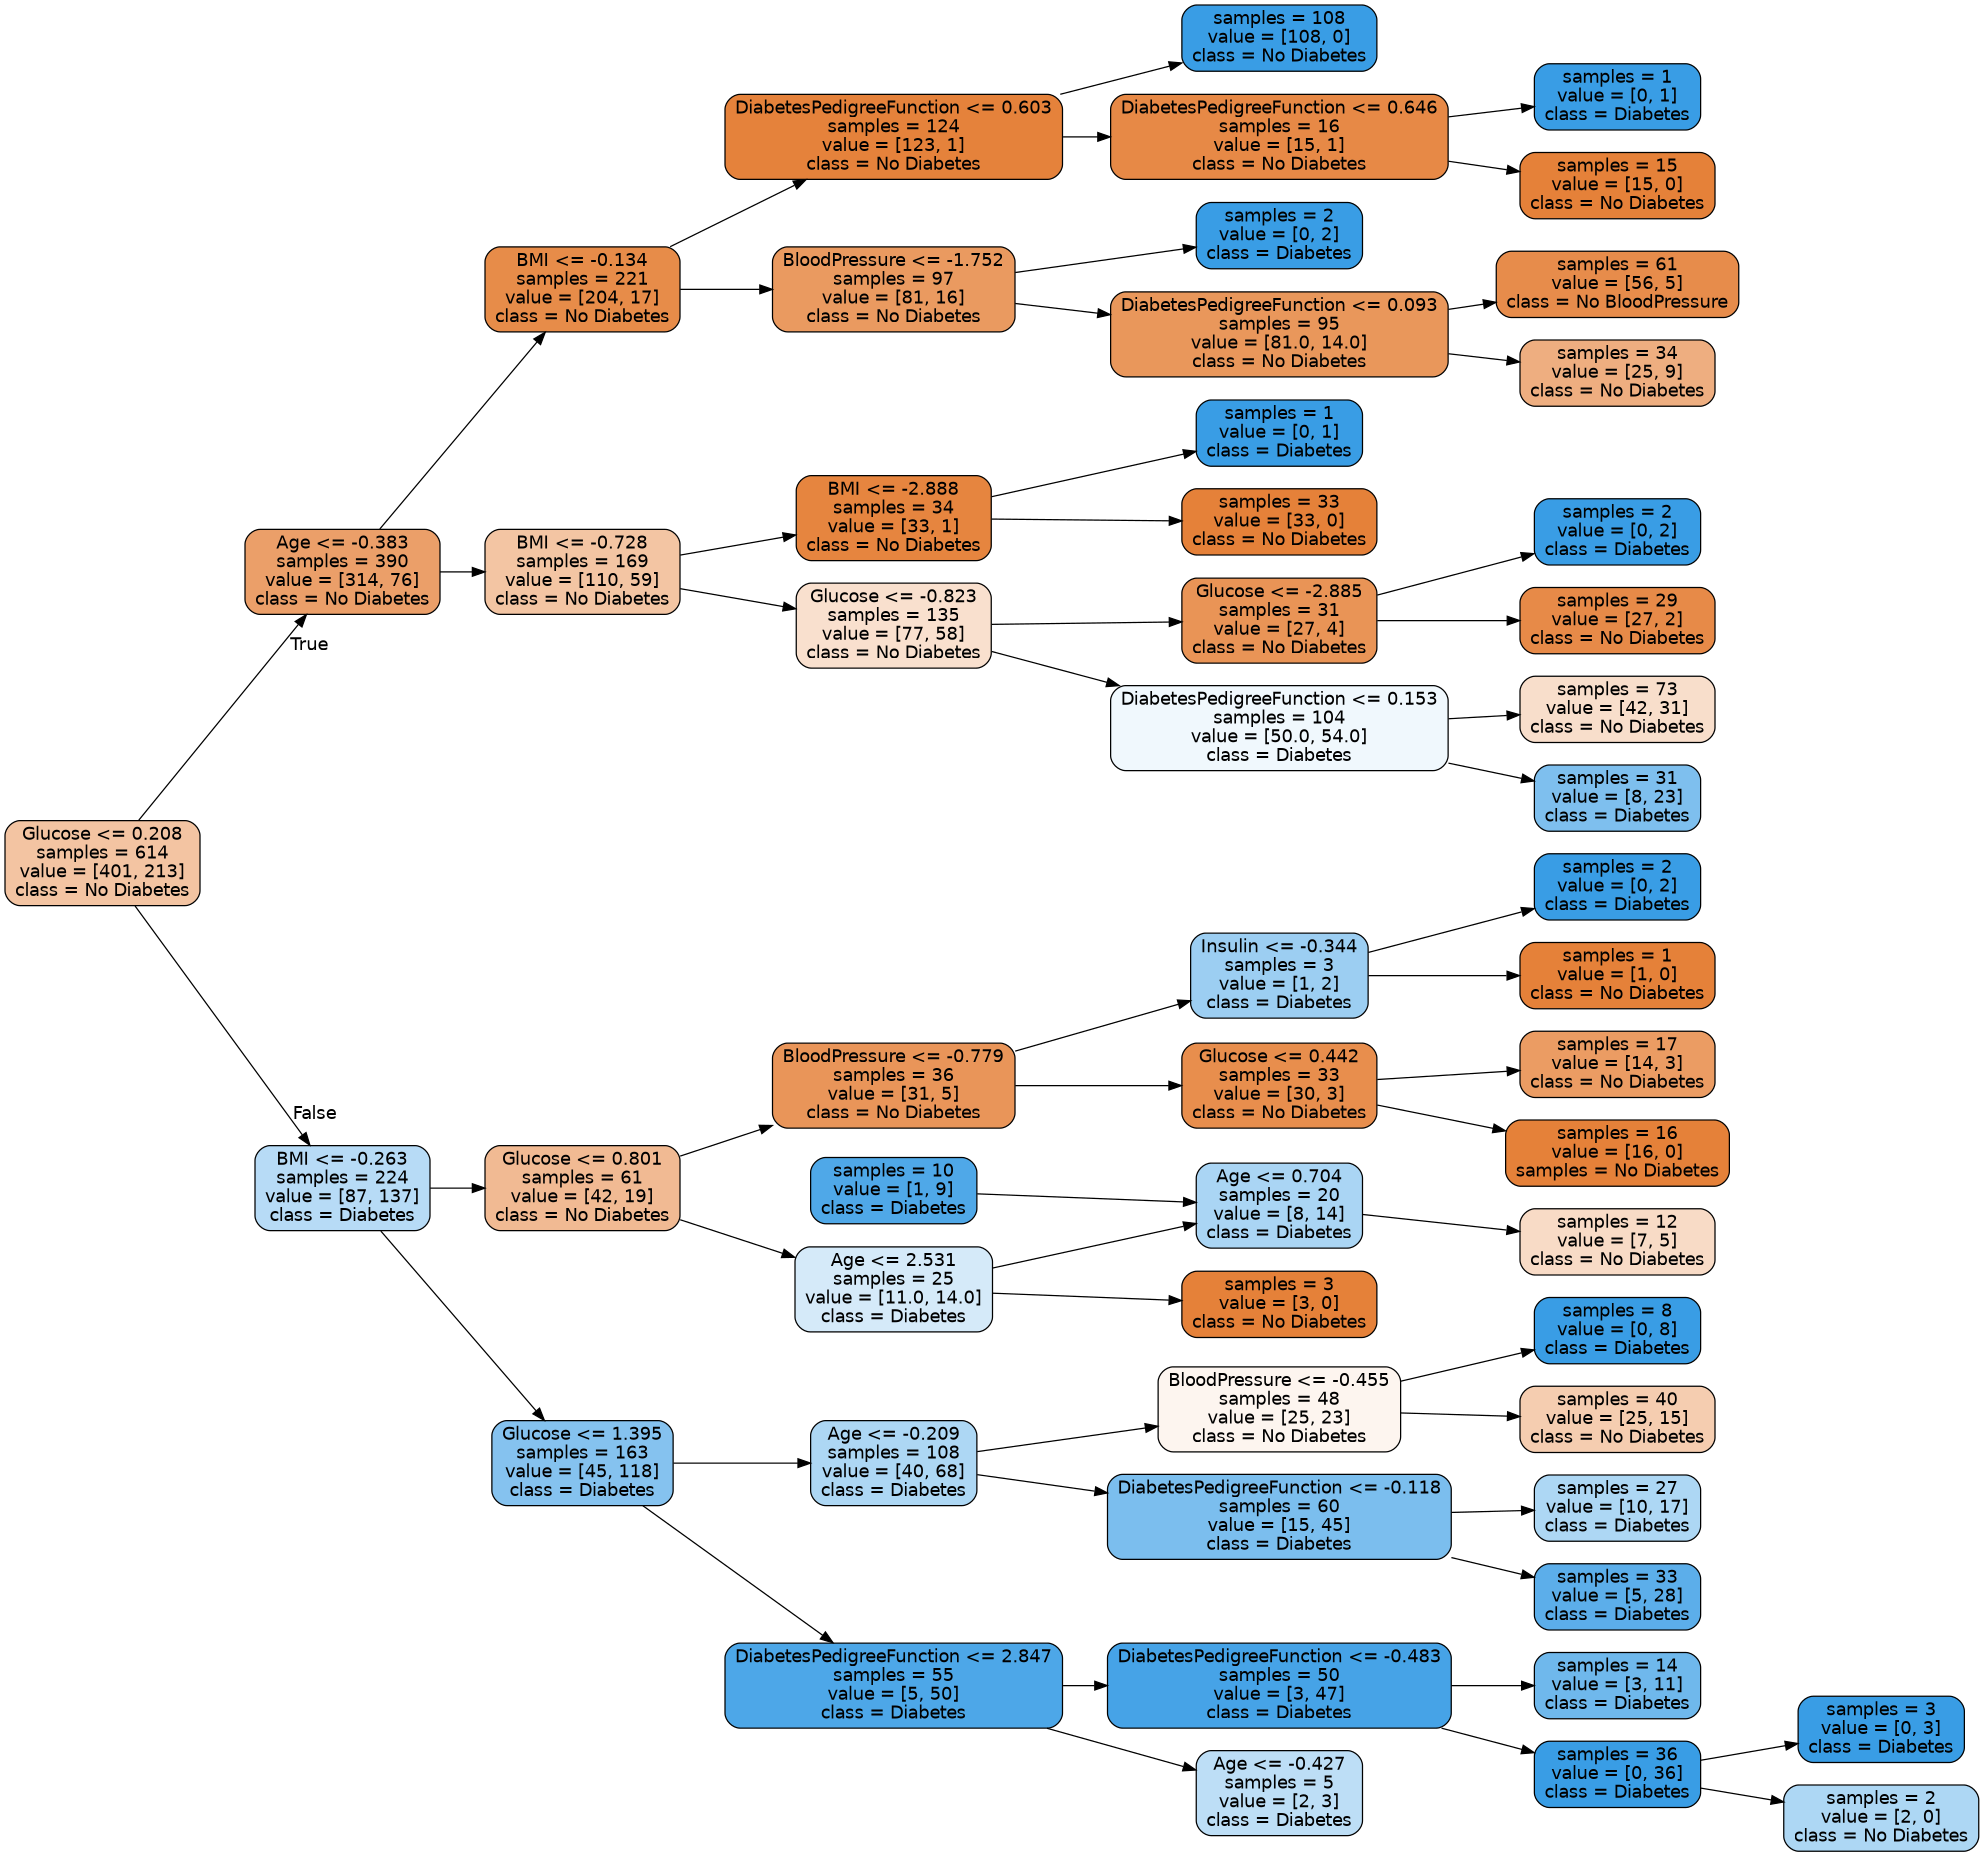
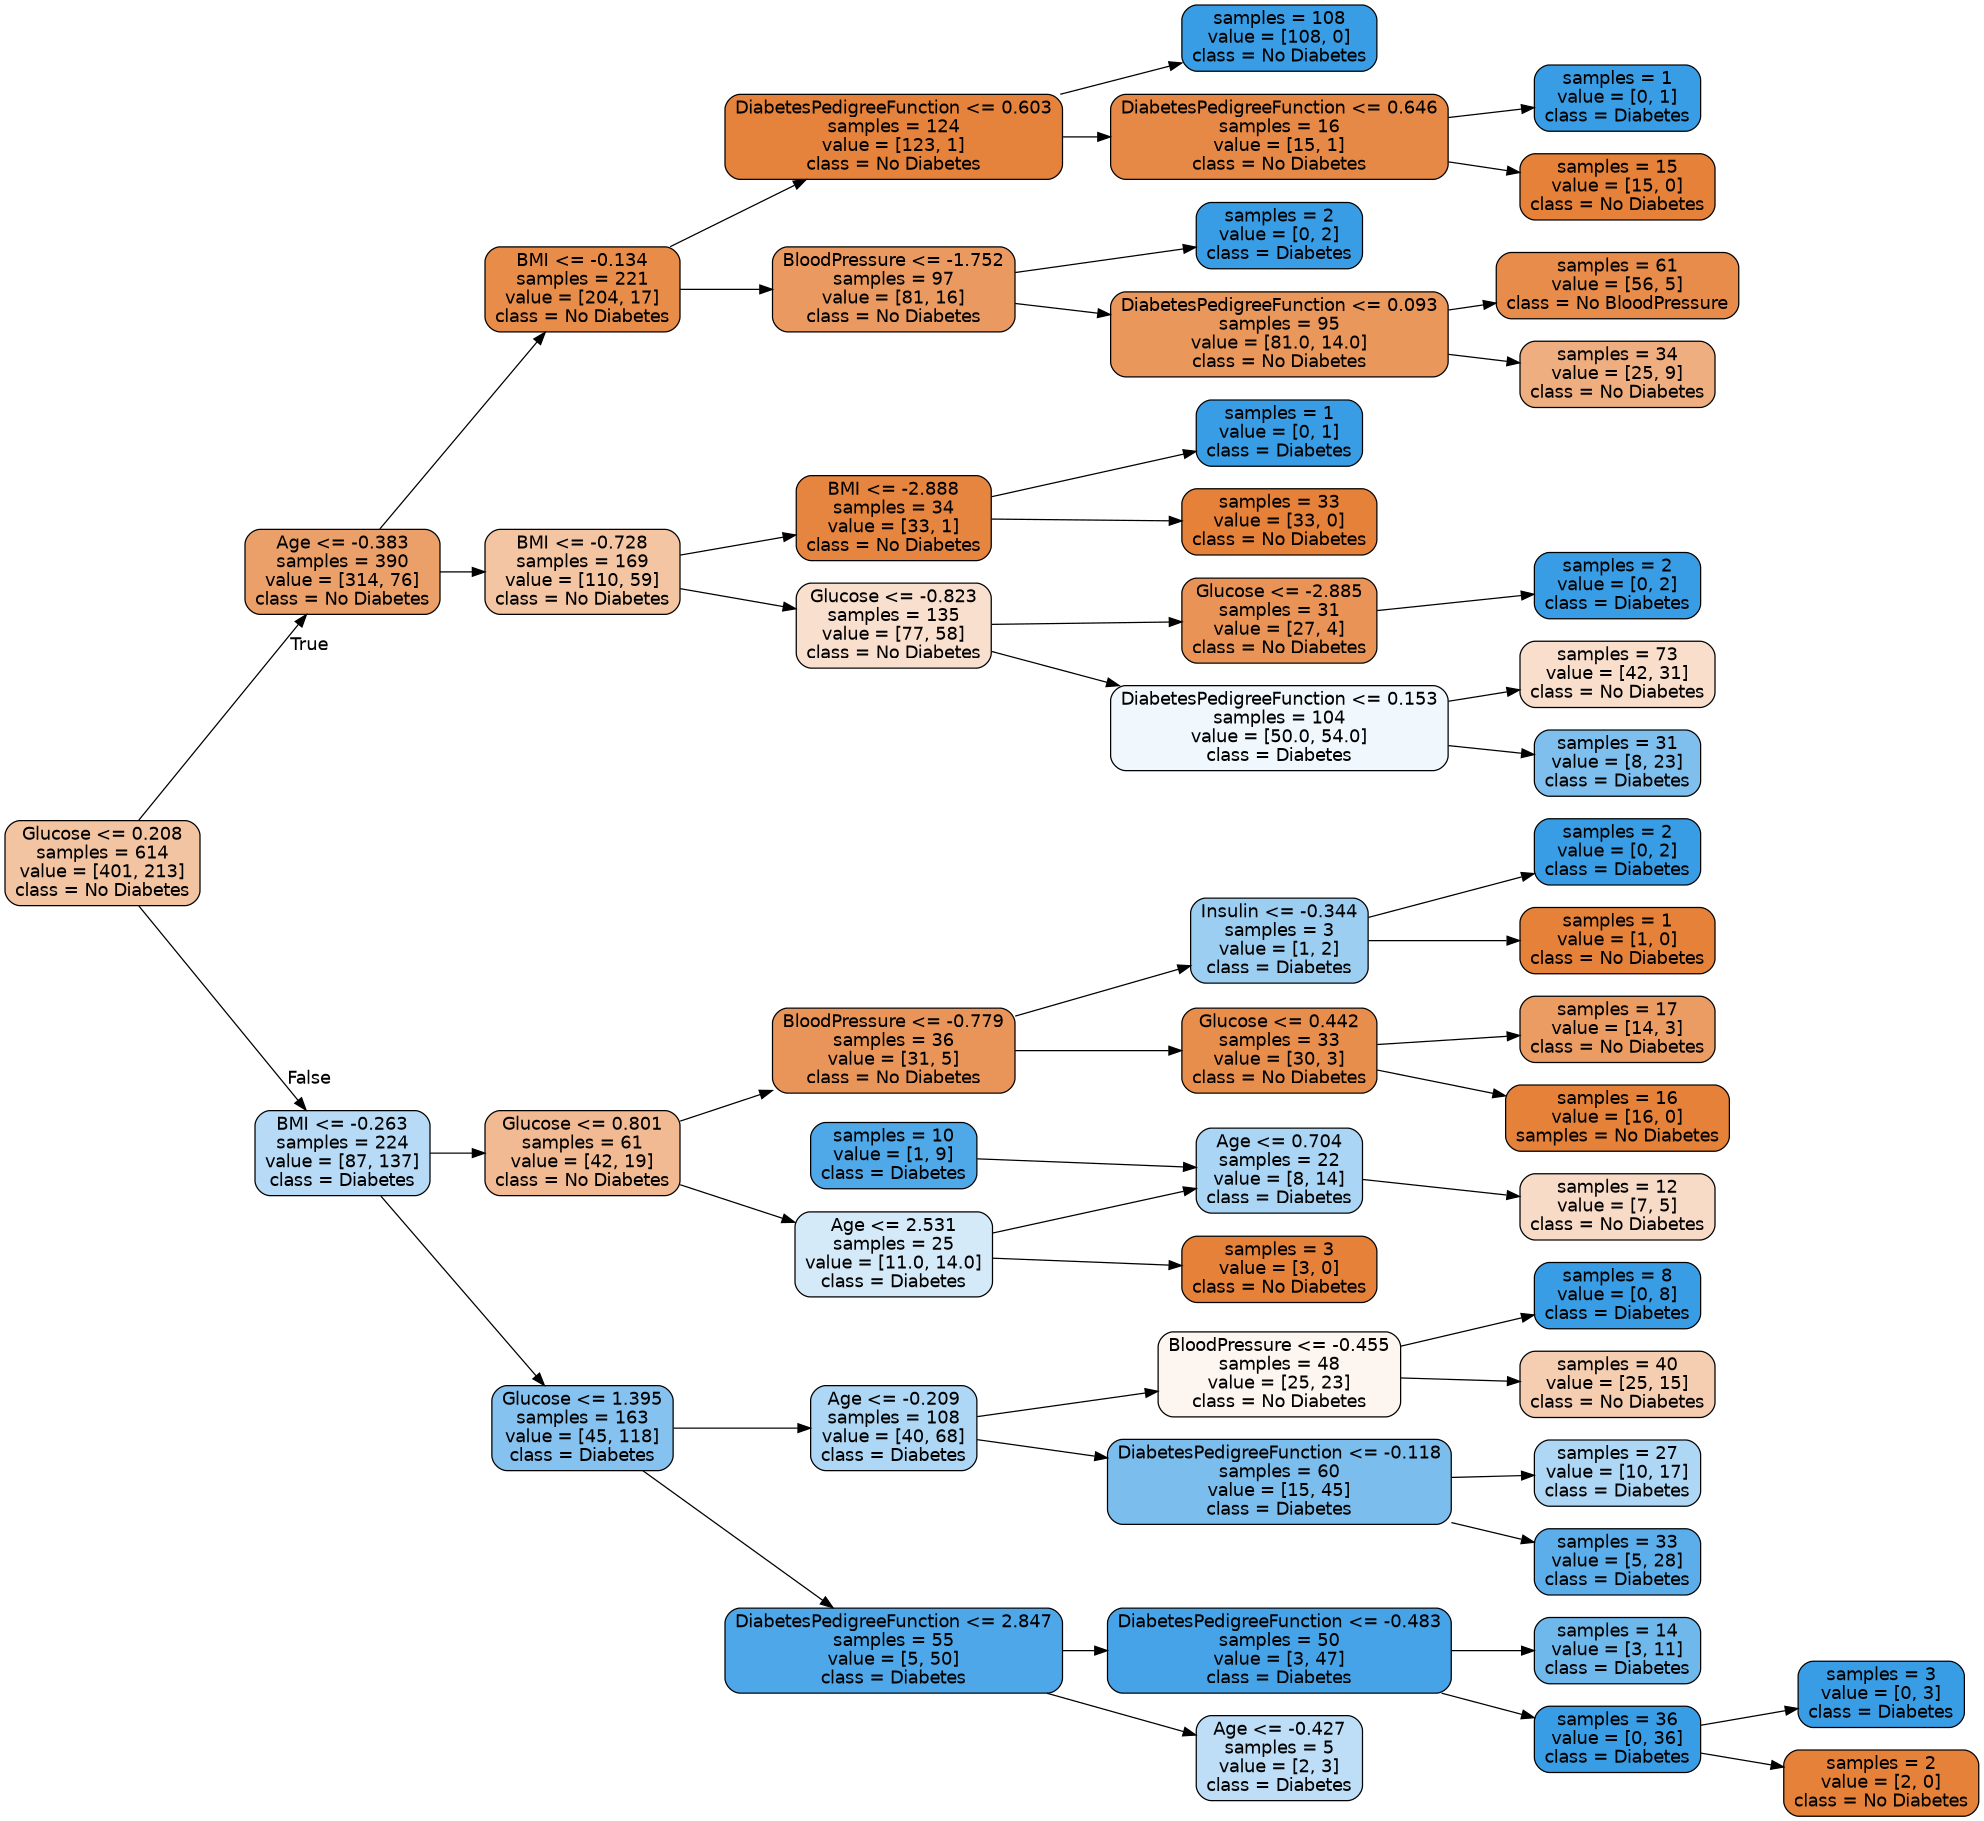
  digraph {
    rankdir=LR
    node [color=black fillcolor="#399de5" fontname=helvetica shape=box style="filled, rounded"]
    edge [fontname=helvetica]
    n1 [fillcolor="#f3c4a2" label="Glucose <= 0.208\nsamples = 614\nvalue = [401, 213]\nclass = No Diabetes"]
    n2 [fillcolor="#eb9f69" label="Age <= -0.383\nsamples = 390\nvalue = [314, 76]\nclass = No Diabetes"]
    n3 [fillcolor="#b7dbf6" label="BMI <= -0.263\nsamples = 224\nvalue = [87, 137]\nclass = Diabetes"]
    n4 [fillcolor="#e78c49" label="BMI <= -0.134\nsamples = 221\nvalue = [204, 17]\nclass = No Diabetes"]
    n5 [fillcolor="#f3c5a3" label="BMI <= -0.728\nsamples = 169\nvalue = [110, 59]\nclass = No Diabetes"]
    n6 [fillcolor="#f1ba93" label="Glucose <= 0.801\nsamples = 61\nvalue = [42, 19]\nclass = No Diabetes"]
    n7 [fillcolor="#85c2ef" label="Glucose <= 1.395\nsamples = 163\nvalue = [45, 118]\nclass = Diabetes"]
    n8 [fillcolor="#e5823b" label="DiabetesPedigreeFunction <= 0.603\nsamples = 124\nvalue = [123, 1]\nclass = No Diabetes"]
    n9 [fillcolor="#ea9a60" label="BloodPressure <= -1.752\nsamples = 97\nvalue = [81, 16]\nclass = No Diabetes"]
    n10 [fillcolor="#e6853f" label="BMI <= -2.888\nsamples = 34\nvalue = [33, 1]\nclass = No Diabetes"]
    n11 [fillcolor="#f9e0ce" label="Glucose <= -0.823\nsamples = 135\nvalue = [77, 58]\nclass = No Diabetes"]
    n12 [label="samples = 108\nvalue = [108, 0]\nclass = No Diabetes"]
    n13 [fillcolor="#e78946" label="DiabetesPedigreeFunction <= 0.646\nsamples = 16\nvalue = [15, 1]\nclass = No Diabetes"]
    n14 [label="samples = 2\nvalue = [0, 2]\nclass = Diabetes"]
    n15 [fillcolor="#e9975b" label="DiabetesPedigreeFunction <= 0.093\nsamples = 95\nvalue = [81.0, 14.0]\nclass = No Diabetes"]
    n16 [label="samples = 1\nvalue = [0, 1]\nclass = Diabetes"]
    n17 [fillcolor="#e58139" label="samples = 15\nvalue = [15, 0]\nclass = No Diabetes"]
    n18 [fillcolor="#e78c4b" label="samples = 61\nvalue = [56, 5]\nclass = No BloodPressure"]
    n19 [fillcolor="#eeae80" label="samples = 34\nvalue = [25, 9]\nclass = No Diabetes"]
    n20 [label="samples = 1\nvalue = [0, 1]\nclass = Diabetes"]
    n21 [fillcolor="#e58139" label="samples = 33\nvalue = [33, 0]\nclass = No Diabetes"]
    n22 [fillcolor="#e99456" label="Glucose <= -2.885\nsamples = 31\nvalue = [27, 4]\nclass = No Diabetes"]
    n23 [fillcolor="#f0f8fd" label="DiabetesPedigreeFunction <= 0.153\nsamples = 104\nvalue = [50.0, 54.0]\nclass = Diabetes"]
    n24 [label="samples = 2\nvalue = [0, 2]\nclass = Diabetes"]
-   n25 [fillcolor="#e78a48" label="samples = 29\nvalue = [27, 2]\nclass = No Diabetes"]
    n26 [fillcolor="#f8decb" label="samples = 73\nvalue = [42, 31]\nclass = No Diabetes"]
    n27 [fillcolor="#7ebfee" label="samples = 31\nvalue = [8, 23]\nclass = Diabetes"]
    n28 [fillcolor="#e99559" label="BloodPressure <= -0.779\nsamples = 36\nvalue = [31, 5]\nclass = No Diabetes"]
    n29 [fillcolor="#d5eaf9" label="Age <= 2.531\nsamples = 25\nvalue = [11.0, 14.0]\nclass = Diabetes"]
    n30 [fillcolor="#add7f4" label="Age <= -0.209\nsamples = 108\nvalue = [40, 68]\nclass = Diabetes"]
    n31 [fillcolor="#4da7e8" label="DiabetesPedigreeFunction <= 2.847\nsamples = 55\nvalue = [5, 50]\nclass = Diabetes"]
    n32 [fillcolor="#9ccef2" label="Insulin <= -0.344\nsamples = 3\nvalue = [1, 2]\nclass = Diabetes"]
    n33 [fillcolor="#e88e4d" label="Glucose <= 0.442\nsamples = 33\nvalue = [30, 3]\nclass = No Diabetes"]
-   n34 [fillcolor="#aad5f4" label="Age <= 0.704\nsamples = 20\nvalue = [8, 14]\nclass = Diabetes"]
+   n34 [fillcolor="#aad5f4" label="Age <= 0.704\nsamples = 22\nvalue = [8, 14]\nclass = Diabetes"]
    n35 [fillcolor="#e58139" label="samples = 3\nvalue = [3, 0]\nclass = No Diabetes"]
    n36 [label="samples = 2\nvalue = [0, 2]\nclass = Diabetes"]
    n37 [fillcolor="#e58139" label="samples = 1\nvalue = [1, 0]\nclass = No Diabetes"]
    n38 [fillcolor="#eb9c63" label="samples = 17\nvalue = [14, 3]\nclass = No Diabetes"]
    n39 [fillcolor="#e58139" label="samples = 16\nvalue = [16, 0]\nsamples = No Diabetes"]
    n40 [fillcolor="#f8dbc6" label="samples = 12\nvalue = [7, 5]\nclass = No Diabetes"]
    n41 [fillcolor="#4fa8e8" label="samples = 10\nvalue = [1, 9]\nclass = Diabetes"]
    n42 [fillcolor="#fdf5ef" label="BloodPressure <= -0.455\nsamples = 48\nvalue = [25, 23]\nclass = No Diabetes"]
    n43 [fillcolor="#7bbeee" label="DiabetesPedigreeFunction <= -0.118\nsamples = 60\nvalue = [15, 45]\nclass = Diabetes"]
    n44 [fillcolor="#46a3e7" label="DiabetesPedigreeFunction <= -0.483\nsamples = 50\nvalue = [3, 47]\nclass = Diabetes"]
    n45 [fillcolor="#bddef6" label="Age <= -0.427\nsamples = 5\nvalue = [2, 3]\nclass = Diabetes"]
    n46 [label="samples = 8\nvalue = [0, 8]\nclass = Diabetes"]
    n47 [fillcolor="#f5cdb0" label="samples = 40\nvalue = [25, 15]\nclass = No Diabetes"]
    n48 [fillcolor="#add7f4" label="samples = 27\nvalue = [10, 17]\nclass = Diabetes"]
    n49 [fillcolor="#5caeea" label="samples = 33\nvalue = [5, 28]\nclass = Diabetes"]
    n50 [fillcolor="#6fb8ec" label="samples = 14\nvalue = [3, 11]\nclass = Diabetes"]
    n51 [label="samples = 36\nvalue = [0, 36]\nclass = Diabetes"]
    n52 [label="samples = 3\nvalue = [0, 3]\nclass = Diabetes"]
-   n53 [fillcolor="#add7f4" label="samples = 2\nvalue = [2, 0]\nclass = No Diabetes"]
+   n53 [fillcolor="#e58139" label="samples = 2\nvalue = [2, 0]\nclass = No Diabetes"]
    n1 -> n2 [headlabel=True labelangle=45 labeldistance=2.5]
    n1 -> n3 [headlabel=False labelangle=-45 labeldistance=2.5]
    n2 -> n4
    n2 -> n5
    n3 -> n6
    n3 -> n7
    n4 -> n8
    n4 -> n9
    n5 -> n10
    n5 -> n11
    n6 -> n28
    n6 -> n29
    n7 -> n30
    n7 -> n31
    n8 -> n12
    n8 -> n13
    n9 -> n14
    n9 -> n15
    n10 -> n20
    n10 -> n21
    n11 -> n22
    n11 -> n23
    n13 -> n16
    n13 -> n17
    n15 -> n18
    n15 -> n19
    n22 -> n24
-   n22 -> n25
    n23 -> n26
    n23 -> n27
    n28 -> n32
    n28 -> n33
    n29 -> n34
    n29 -> n35
    n30 -> n42
    n30 -> n43
    n31 -> n44
    n31 -> n45
    n32 -> n36
    n32 -> n37
    n33 -> n38
    n33 -> n39
    n34 -> n40
    n41 -> n34
    n42 -> n46
    n42 -> n47
    n43 -> n48
    n43 -> n49
    n44 -> n50
    n44 -> n51
    n51 -> n52
    n51 -> n53
  }
